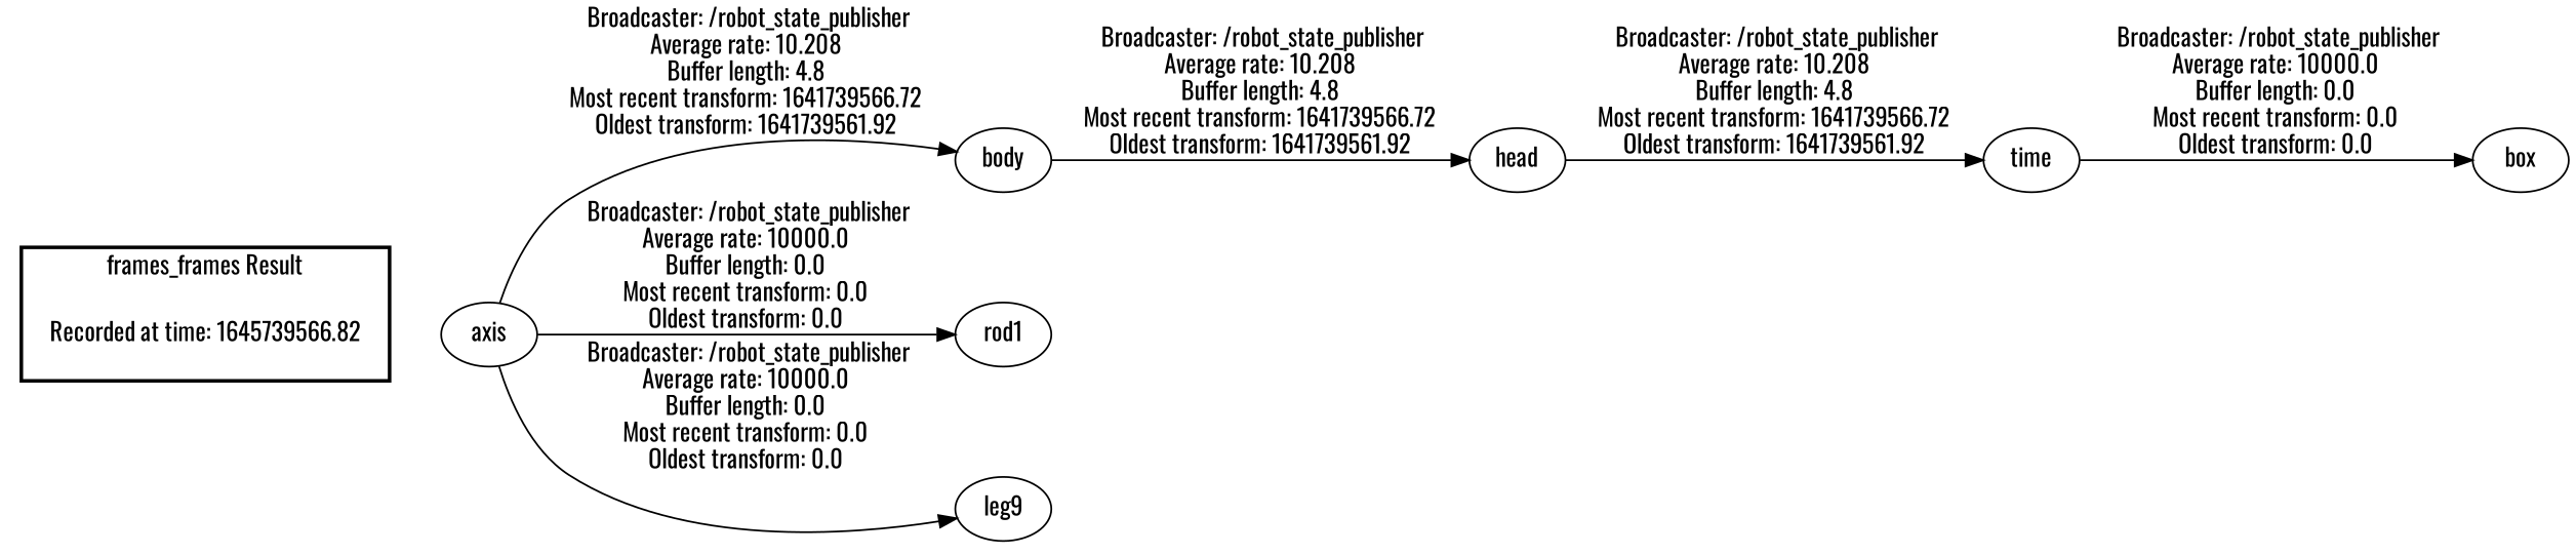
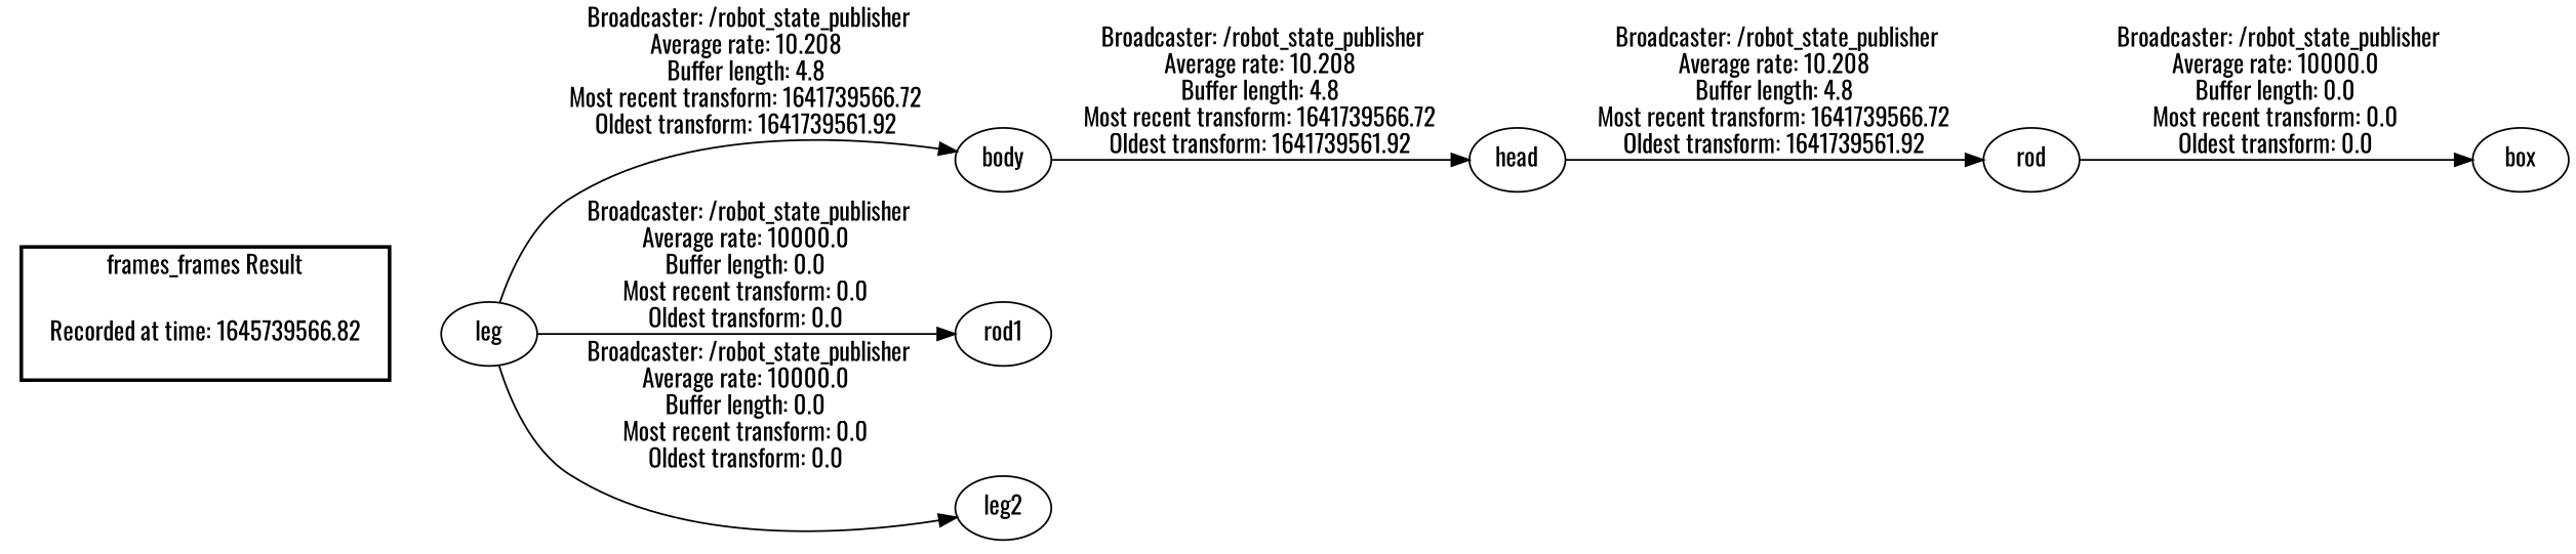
  digraph {
    fontname=Oswald
    rankdir=LR
    node [fontname=Oswald]
    edge [fontname=Oswald]
    n1 [label="Recorded at time: 1645739566.82" shape=plaintext]
-   axis
-   rod [label=time]
+   axis [label=leg]
+   rod
    box
    body
    n6 [label=rod1]
-   leg2 [label=leg9]
+   leg2
    head
    subgraph cluster_1 {
      color=black
      label="frames_frames Result"
      style=bold
      n1
    }
    n1 -> axis [style=invis]
    axis -> body [label=" Broadcaster: /robot_state_publisher\nAverage rate: 10.208\nBuffer length: 4.8\nMost recent transform: 1641739566.72\nOldest transform: 1641739561.92\n"]
    axis -> n6 [label=" Broadcaster: /robot_state_publisher\nAverage rate: 10000.0\nBuffer length: 0.0\nMost recent transform: 0.0\nOldest transform: 0.0\n"]
    axis -> leg2 [label=" Broadcaster: /robot_state_publisher\nAverage rate: 10000.0\nBuffer length: 0.0\nMost recent transform: 0.0\nOldest transform: 0.0\n"]
    rod -> box [label=" Broadcaster: /robot_state_publisher\nAverage rate: 10000.0\nBuffer length: 0.0\nMost recent transform: 0.0\nOldest transform: 0.0\n"]
    body -> head [label=" Broadcaster: /robot_state_publisher\nAverage rate: 10.208\nBuffer length: 4.8\nMost recent transform: 1641739566.72\nOldest transform: 1641739561.92\n"]
    head -> rod [label=" Broadcaster: /robot_state_publisher\nAverage rate: 10.208\nBuffer length: 4.8\nMost recent transform: 1641739566.72\nOldest transform: 1641739561.92\n"]
  }
